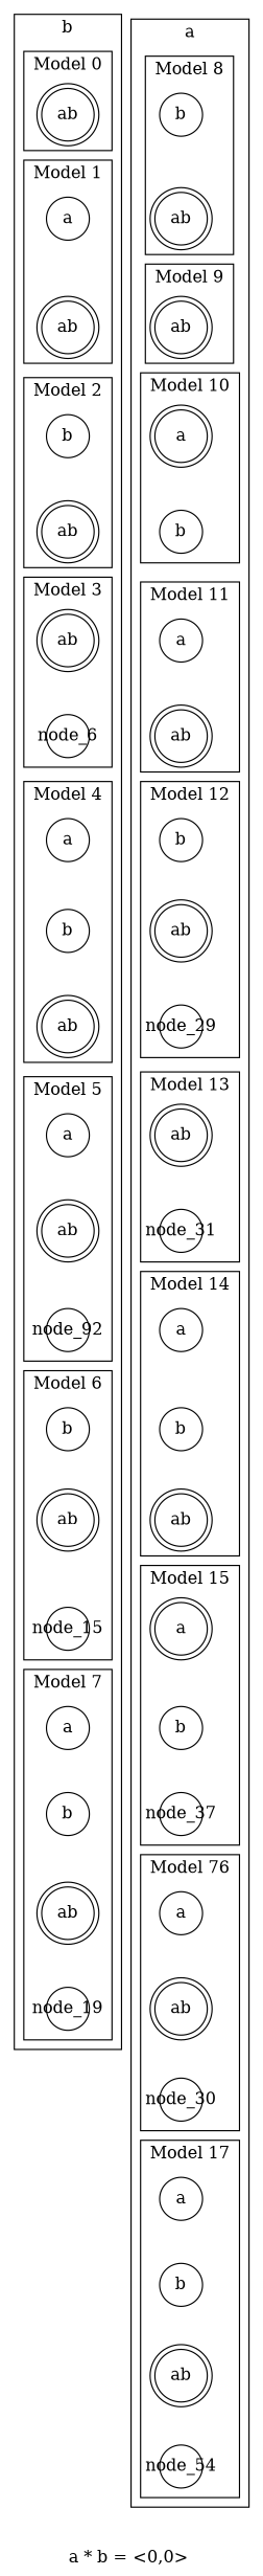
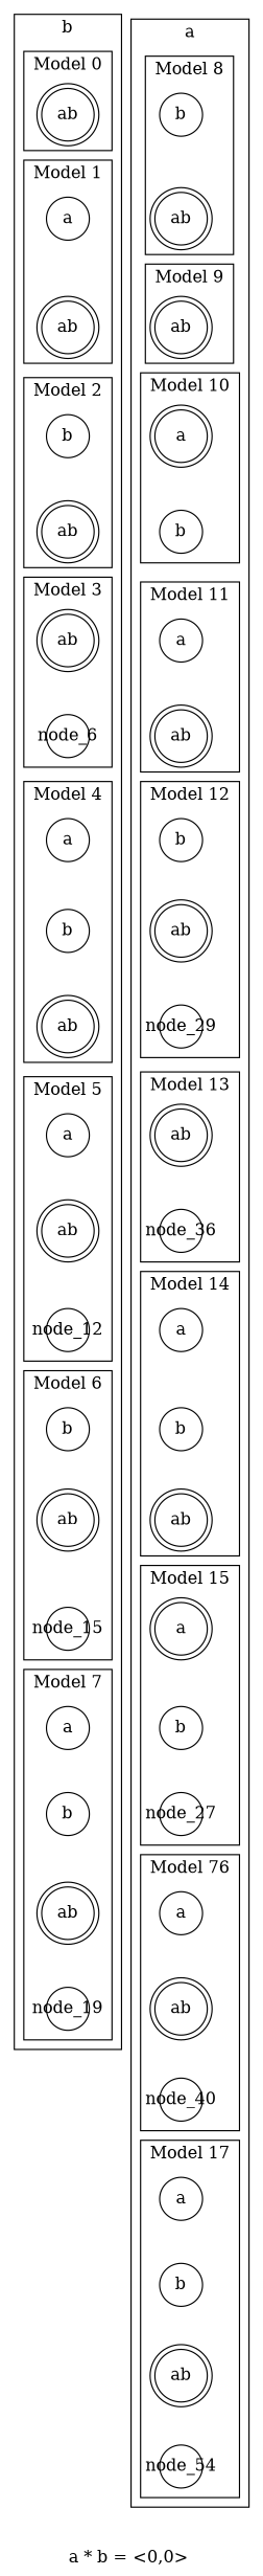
  digraph {
    label="a * b = <0,0> "
    node [fixedsize=true shape=circle]
    edge [style=invis]
    n1 [height=0.5 label=ab shape=doublecircle width=0.5]
    n2 [height=0.5 label=a width=0.5]
    n3 [height=0.5 label=ab shape=doublecircle width=0.5]
    n4 [height=0.5 label=b width=0.5]
    n5 [height=0.5 label=ab shape=doublecircle width=0.5]
    n6 [height=0.5 label=ab shape=doublecircle width=0.5]
    node_6 [height=0.5 width=0.5]
    n8 [height=0.5 label=a width=0.5]
    n9 [height=0.5 label=b width=0.5]
    n10 [height=0.5 label=ab shape=doublecircle width=0.5]
    n11 [height=0.5 label=a width=0.5]
    n12 [height=0.5 label=ab shape=doublecircle width=0.5]
-   node_12 [height=0.5 width=0.5 label=node_92]
+   node_12 [height=0.5 width=0.5]
    n14 [height=0.5 label=b width=0.5]
    n15 [height=0.5 label=ab shape=doublecircle width=0.5]
    node_15 [height=0.5 width=0.5]
    n17 [height=0.5 label=a width=0.5]
    n18 [height=0.5 label=b width=0.5]
    n19 [height=0.5 label=ab shape=doublecircle width=0.5]
    node_19 [height=0.5 width=0.5]
    n21 [height=0.5 label=a width=0.5]
    n22 [height=0.5 label=b width=0.5]
    n23 [height=0.5 label=ab shape=doublecircle width=0.5]
    n24 [height=0.5 label=b width=0.5]
    n25 [height=0.5 label=ab shape=doublecircle width=0.5]
    n26 [height=0.5 label=ab shape=doublecircle width=0.5]
    n27 [height=0.5 label=a shape=doublecircle width=0.5]
    n28 [height=0.5 label=b width=0.5]
    n29 [height=0.5 label=a width=0.5]
    n30 [height=0.5 label=ab shape=doublecircle width=0.5]
    n31 [height=0.5 label=b width=0.5]
    n32 [height=0.5 label=ab shape=doublecircle width=0.5]
    node_29 [height=0.5 width=0.5]
    n34 [height=0.5 label=ab shape=doublecircle width=0.5]
-   node_31 [height=0.5 width=0.5]
+   node_31 [height=0.5 width=0.5 label=node_36]
    n36 [height=0.5 label=a shape=doublecircle width=0.5]
    n37 [height=0.5 label=b width=0.5]
-   node_37 [height=0.5 width=0.5]
+   node_37 [height=0.5 width=0.5 label=node_27]
    n39 [height=0.5 label=a width=0.5]
    n40 [height=0.5 label=ab shape=doublecircle width=0.5]
-   node_40 [height=0.5 width=0.5 label=node_30]
+   node_40 [height=0.5 width=0.5]
    n42 [height=0.5 label=a width=0.5]
    n43 [height=0.5 label=b width=0.5]
    n44 [height=0.5 label=ab shape=doublecircle width=0.5]
    n45 [height=0.5 label=node_54 width=0.5]
    subgraph cluster_1 {
      label=b
      subgraph cluster_2 {
        label="Model 0"
        n1
      }
      subgraph cluster_3 {
        label="Model 1"
        n2
        n3
      }
      subgraph cluster_4 {
        label="Model 2"
        n4
        n5
      }
      subgraph cluster_5 {
        label="Model 3"
        n6
        node_6
      }
      subgraph cluster_6 {
        label="Model 4"
        n8
        n9
        n10
      }
      subgraph cluster_7 {
        label="Model 5"
        n11
        n12
        node_12
      }
      subgraph cluster_8 {
        label="Model 6"
        n14
        n15
        node_15
      }
      subgraph cluster_9 {
        label="Model 7"
        n17
        n18
        n19
        node_19
      }
    }
    subgraph cluster_10 {
      label=a
      subgraph cluster_11 {
        label="Model 14"
        n21
        n22
        n23
      }
      subgraph cluster_12 {
        label="Model 8"
        n24
        n25
      }
      subgraph cluster_13 {
        label="Model 9"
        n26
      }
      subgraph cluster_14 {
        label="Model 10"
        n27
        n28
      }
      subgraph cluster_15 {
        label="Model 11"
        n29
        n30
      }
      subgraph cluster_16 {
        label="Model 12"
        n31
        n32
        node_29
      }
      subgraph cluster_17 {
        label="Model 13"
        n34
        node_31
      }
      subgraph cluster_18 {
        label="Model 15"
        n36
        n37
        node_37
      }
      subgraph cluster_19 {
        label="Model 76"
        n39
        n40
        node_40
      }
      subgraph cluster_20 {
        label="Model 17"
        n42
        n43
        n44
        n45
      }
    }
    n1 -> n2
    n2 -> n3
    n3 -> n4
    n4 -> n5
    n5 -> n6
    n6 -> node_6
    node_6 -> n8
    n8 -> n9
    n9 -> n10
    n10 -> n11
    n11 -> n12
    n12 -> node_12
    node_12 -> n14
    n14 -> n15
    n15 -> node_15
    node_15 -> n17
    n17 -> n18
    n18 -> n19
    n19 -> node_19
    n21 -> n22
    n22 -> n23
    n23 -> n36
    n24 -> n25
    n25 -> n26
    n26 -> n27
    n27 -> n28
    n28 -> n29
    n29 -> n30
    n30 -> n31
    n31 -> n32
    n32 -> node_29
    node_29 -> n34
    n34 -> node_31
    node_31 -> n21
    n36 -> n37
    n37 -> node_37
    node_37 -> n39
    n39 -> n40
    n40 -> node_40
    node_40 -> n42
    n42 -> n43
    n43 -> n44
    n44 -> n45
  }
